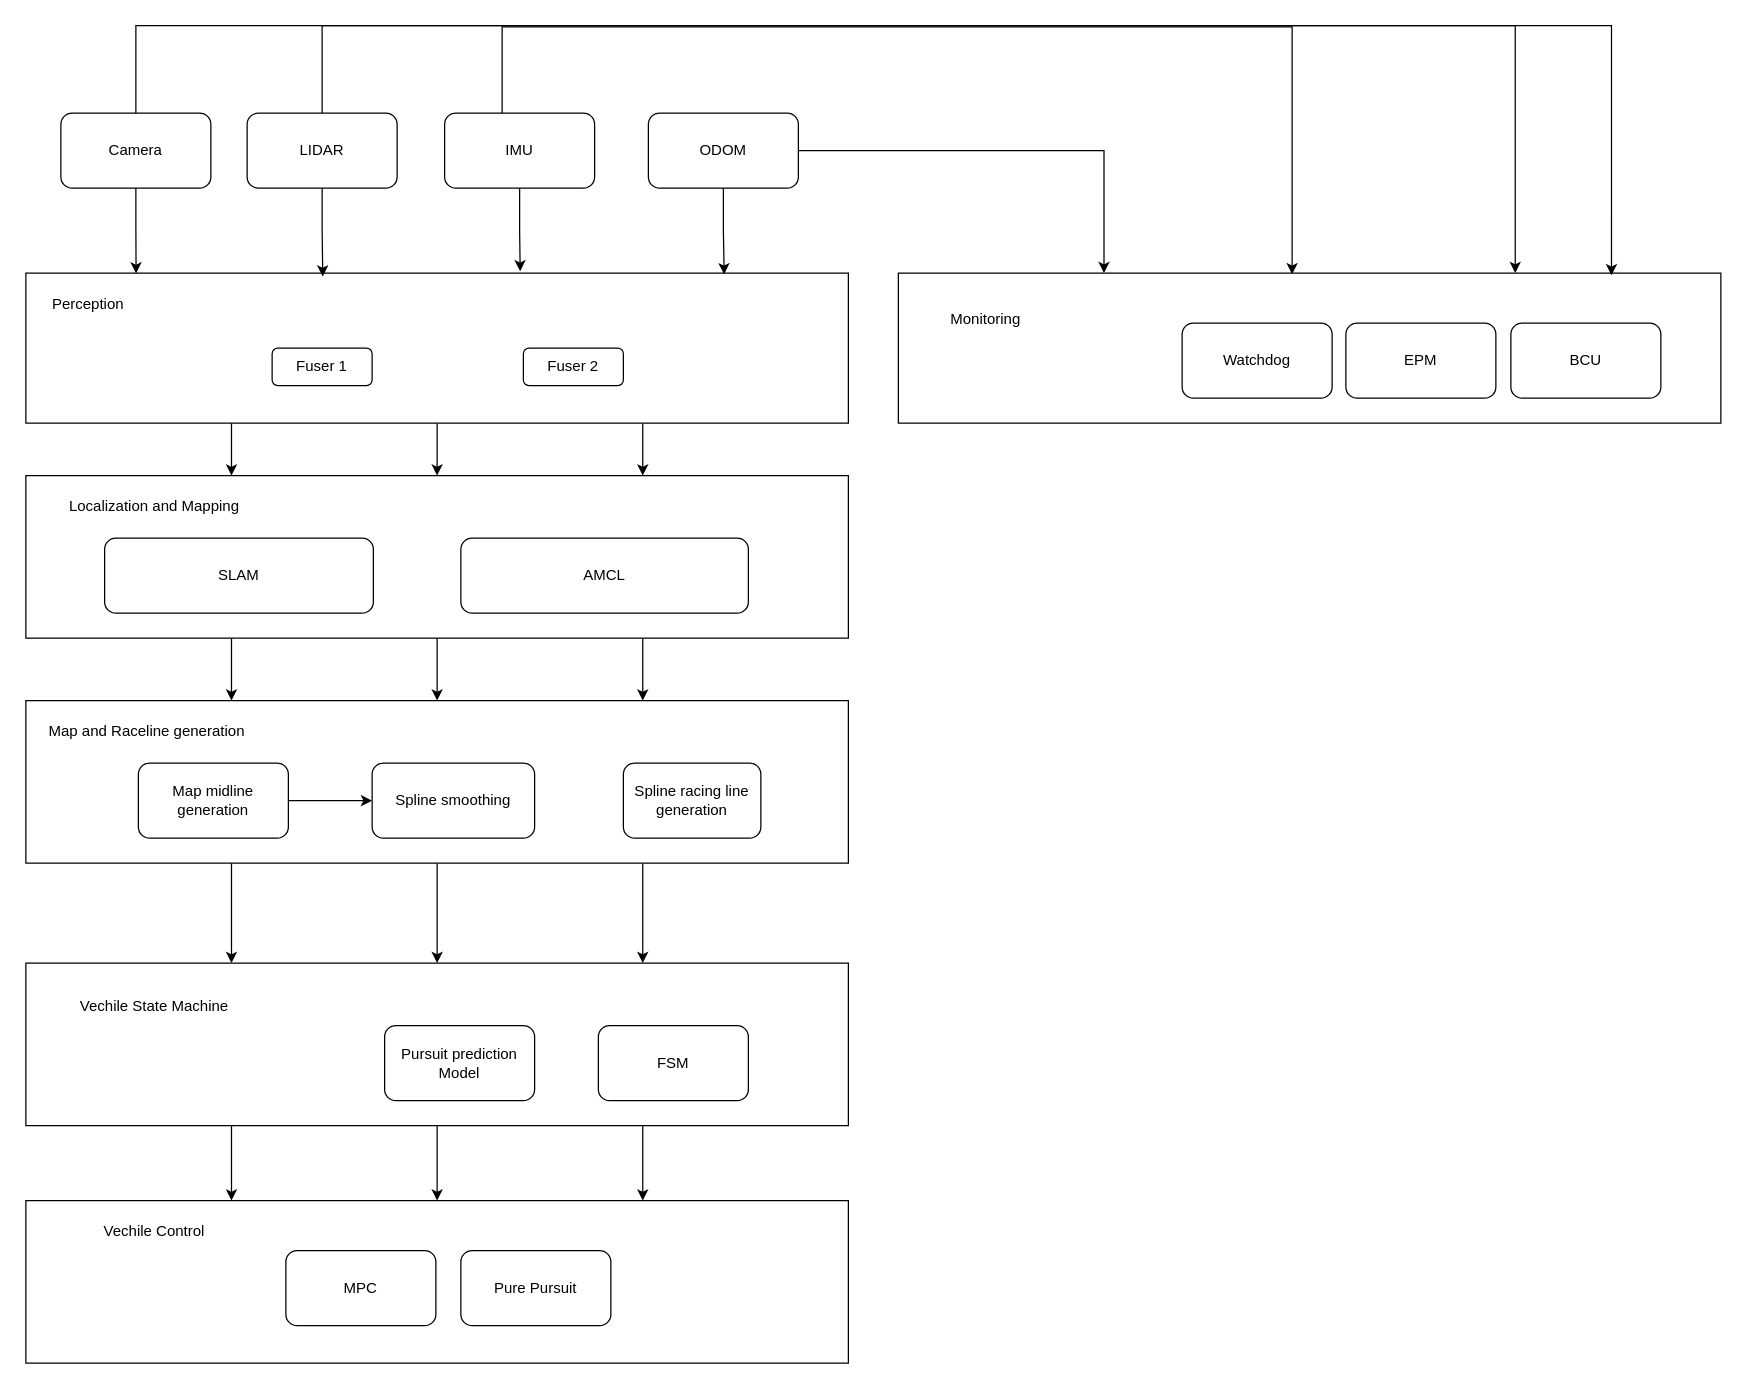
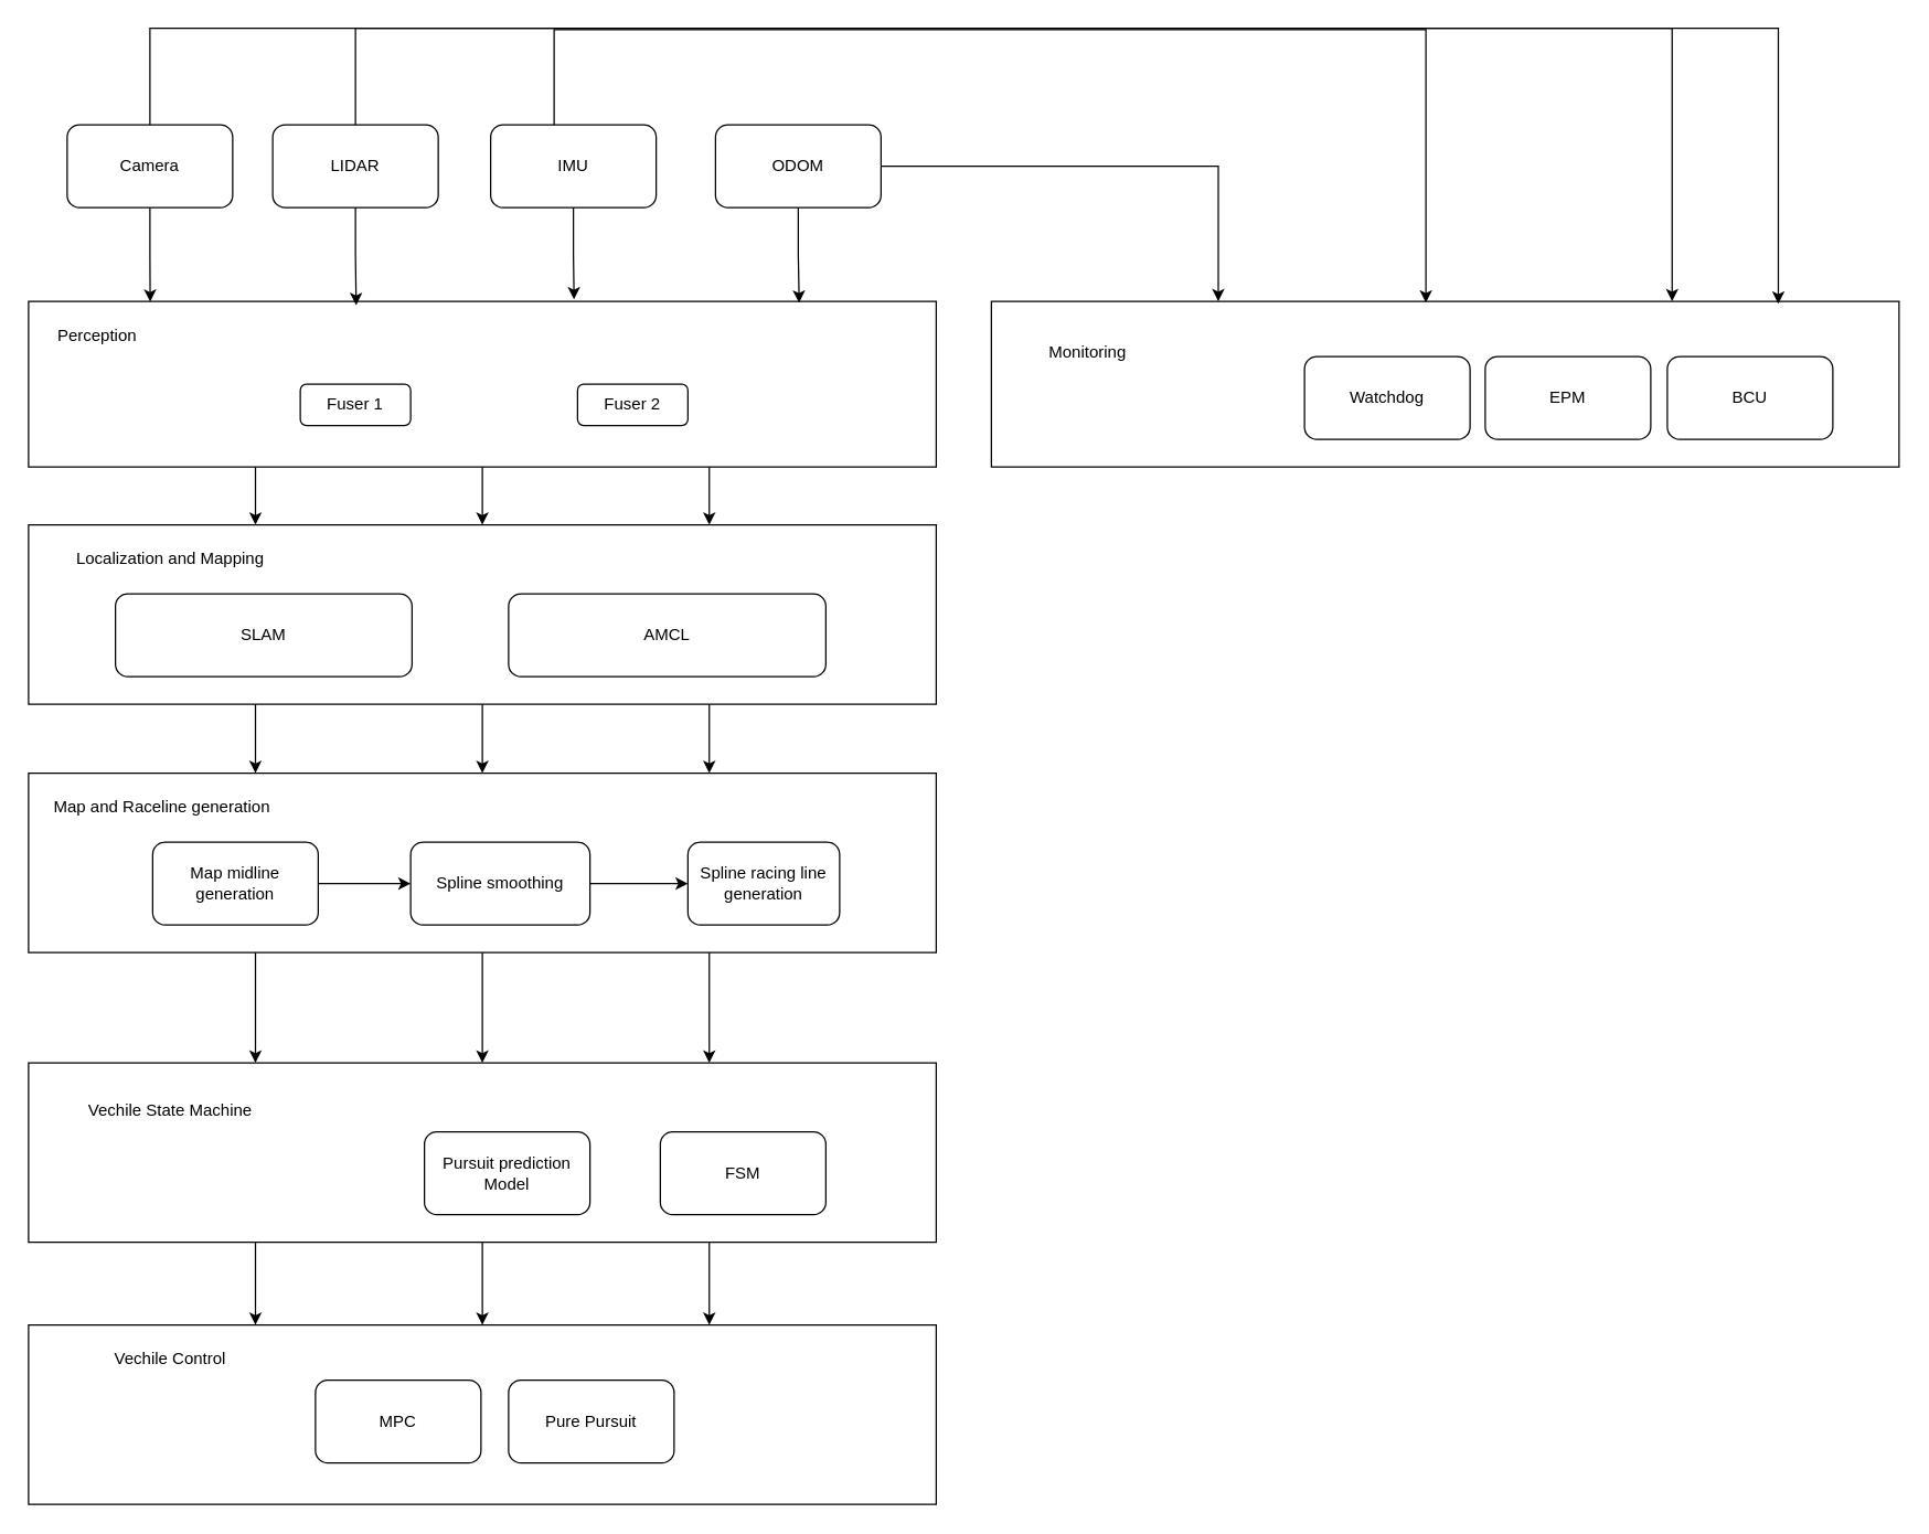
  <mxCell id="0" />
  <mxCell id="1" parent="0" />
  <mxCell id="2" style="edgeStyle=orthogonalEdgeStyle;rounded=0;orthogonalLoop=1;jettySize=auto;html=1;exitX=0.25;exitY=1;exitDx=0;exitDy=0;entryX=0.25;entryY=0;entryDx=0;entryDy=0;" parent="1" source="5" target="17" edge="1"><mxGeometry relative="1" as="geometry" /></mxCell>
  <mxCell id="3" style="edgeStyle=orthogonalEdgeStyle;rounded=0;orthogonalLoop=1;jettySize=auto;html=1;exitX=0.5;exitY=1;exitDx=0;exitDy=0;entryX=0.5;entryY=0;entryDx=0;entryDy=0;" parent="1" source="5" target="17" edge="1"><mxGeometry relative="1" as="geometry" /></mxCell>
  <mxCell id="4" style="edgeStyle=orthogonalEdgeStyle;rounded=0;orthogonalLoop=1;jettySize=auto;html=1;exitX=0.75;exitY=1;exitDx=0;exitDy=0;entryX=0.75;entryY=0;entryDx=0;entryDy=0;" parent="1" source="5" target="17" edge="1"><mxGeometry relative="1" as="geometry" /></mxCell>
  <mxCell id="5" value="" style="rounded=0;whiteSpace=wrap;html=1;" parent="1" vertex="1"><mxGeometry x="20" y="218" width="658" height="120" as="geometry" /></mxCell>
  <mxCell id="6" value="Perception" style="text;strokeColor=none;align=center;fillColor=none;html=1;verticalAlign=middle;whiteSpace=wrap;rounded=0;" parent="1" vertex="1"><mxGeometry x="30" y="228" width="80" height="30" as="geometry" /></mxCell>
  <mxCell id="7" value="Camera" style="rounded=1;whiteSpace=wrap;html=1;" parent="1" vertex="1"><mxGeometry x="48" y="90" width="120" height="60" as="geometry" /></mxCell>
  <mxCell id="8" style="edgeStyle=orthogonalEdgeStyle;rounded=0;orthogonalLoop=1;jettySize=auto;html=1;entryX=0.75;entryY=0;entryDx=0;entryDy=0;" edge="1" parent="1" source="9" target="48"><mxGeometry relative="1" as="geometry"><Array as="points"><mxPoint x="257" y="20" /><mxPoint x="1212" y="20" /></Array></mxGeometry></mxCell>
  <mxCell id="9" value="LIDAR" style="rounded=1;whiteSpace=wrap;html=1;" parent="1" vertex="1"><mxGeometry x="197" y="90" width="120" height="60" as="geometry" /></mxCell>
  <mxCell id="10" style="edgeStyle=orthogonalEdgeStyle;rounded=0;orthogonalLoop=1;jettySize=auto;html=1;entryX=0.5;entryY=0;entryDx=0;entryDy=0;" edge="1" parent="1"><mxGeometry relative="1" as="geometry"><mxPoint x="1033" y="218.96" as="targetPoint" /><mxPoint x="401" y="90.96" as="sourcePoint" /><Array as="points"><mxPoint x="401" y="21" /><mxPoint x="1033" y="21" /></Array></mxGeometry></mxCell>
  <mxCell id="11" value="IMU" style="rounded=1;whiteSpace=wrap;html=1;" parent="1" vertex="1"><mxGeometry x="355" y="90" width="120" height="60" as="geometry" /></mxCell>
  <mxCell id="12" value="Fuser 1" style="rounded=1;whiteSpace=wrap;html=1;" parent="1" vertex="1"><mxGeometry x="217" y="278" width="80" height="30" as="geometry" /></mxCell>
  <mxCell id="13" value="Fuser 2" style="rounded=1;whiteSpace=wrap;html=1;" parent="1" vertex="1"><mxGeometry x="418" y="278" width="80" height="30" as="geometry" /></mxCell>
  <mxCell id="14" style="edgeStyle=orthogonalEdgeStyle;rounded=0;orthogonalLoop=1;jettySize=auto;html=1;exitX=0.25;exitY=1;exitDx=0;exitDy=0;entryX=0.25;entryY=0;entryDx=0;entryDy=0;" parent="1" source="17" target="30" edge="1"><mxGeometry relative="1" as="geometry" /></mxCell>
  <mxCell id="15" value="" style="edgeStyle=orthogonalEdgeStyle;rounded=0;orthogonalLoop=1;jettySize=auto;html=1;" parent="1" source="17" target="30" edge="1"><mxGeometry relative="1" as="geometry" /></mxCell>
  <mxCell id="16" style="edgeStyle=orthogonalEdgeStyle;rounded=0;orthogonalLoop=1;jettySize=auto;html=1;exitX=0.75;exitY=1;exitDx=0;exitDy=0;entryX=0.75;entryY=0;entryDx=0;entryDy=0;" parent="1" source="17" target="30" edge="1"><mxGeometry relative="1" as="geometry" /></mxCell>
  <mxCell id="17" value="" style="rounded=0;whiteSpace=wrap;html=1;" parent="1" vertex="1"><mxGeometry x="20" y="380" width="658" height="130" as="geometry" /></mxCell>
  <mxCell id="18" value="Localization and Mapping" style="text;strokeColor=none;align=center;fillColor=none;html=1;verticalAlign=middle;whiteSpace=wrap;rounded=0;" parent="1" vertex="1"><mxGeometry x="38" y="390" width="170" height="30" as="geometry" /></mxCell>
  <mxCell id="19" style="edgeStyle=orthogonalEdgeStyle;rounded=0;orthogonalLoop=1;jettySize=auto;html=1;entryX=0.134;entryY=0.002;entryDx=0;entryDy=0;entryPerimeter=0;" parent="1" source="7" target="5" edge="1"><mxGeometry relative="1" as="geometry" /></mxCell>
  <mxCell id="20" style="edgeStyle=orthogonalEdgeStyle;rounded=0;orthogonalLoop=1;jettySize=auto;html=1;entryX=0.361;entryY=0.023;entryDx=0;entryDy=0;entryPerimeter=0;" parent="1" source="9" target="5" edge="1"><mxGeometry relative="1" as="geometry" /></mxCell>
  <mxCell id="21" style="edgeStyle=orthogonalEdgeStyle;rounded=0;orthogonalLoop=1;jettySize=auto;html=1;entryX=0.601;entryY=-0.012;entryDx=0;entryDy=0;entryPerimeter=0;" parent="1" source="11" target="5" edge="1"><mxGeometry relative="1" as="geometry" /></mxCell>
  <mxCell id="22" style="edgeStyle=orthogonalEdgeStyle;rounded=0;orthogonalLoop=1;jettySize=auto;html=1;entryX=0.25;entryY=0;entryDx=0;entryDy=0;" edge="1" parent="1" source="23" target="48"><mxGeometry relative="1" as="geometry" /></mxCell>
  <mxCell id="23" value="ODOM" style="rounded=1;whiteSpace=wrap;html=1;" parent="1" vertex="1"><mxGeometry x="518" y="90" width="120" height="60" as="geometry" /></mxCell>
  <mxCell id="24" style="edgeStyle=orthogonalEdgeStyle;rounded=0;orthogonalLoop=1;jettySize=auto;html=1;entryX=0.849;entryY=0.008;entryDx=0;entryDy=0;entryPerimeter=0;" parent="1" source="23" target="5" edge="1"><mxGeometry relative="1" as="geometry" /></mxCell>
  <mxCell id="25" value="SLAM" style="rounded=1;whiteSpace=wrap;html=1;" parent="1" vertex="1"><mxGeometry x="83" y="430" width="215" height="60" as="geometry" /></mxCell>
  <mxCell id="26" value="AMCL" style="rounded=1;whiteSpace=wrap;html=1;" parent="1" vertex="1"><mxGeometry x="368" y="430" width="230" height="60" as="geometry" /></mxCell>
  <mxCell id="27" style="edgeStyle=orthogonalEdgeStyle;rounded=0;orthogonalLoop=1;jettySize=auto;html=1;exitX=0.25;exitY=1;exitDx=0;exitDy=0;entryX=0.25;entryY=0;entryDx=0;entryDy=0;" edge="1" parent="1" source="30" target="40"><mxGeometry relative="1" as="geometry" /></mxCell>
  <mxCell id="28" style="edgeStyle=orthogonalEdgeStyle;rounded=0;orthogonalLoop=1;jettySize=auto;html=1;exitX=0.5;exitY=1;exitDx=0;exitDy=0;entryX=0.5;entryY=0;entryDx=0;entryDy=0;" edge="1" parent="1" source="30" target="40"><mxGeometry relative="1" as="geometry" /></mxCell>
  <mxCell id="29" style="edgeStyle=orthogonalEdgeStyle;rounded=0;orthogonalLoop=1;jettySize=auto;html=1;exitX=0.75;exitY=1;exitDx=0;exitDy=0;entryX=0.75;entryY=0;entryDx=0;entryDy=0;" edge="1" parent="1" source="30" target="40"><mxGeometry relative="1" as="geometry" /></mxCell>
  <mxCell id="30" value="" style="rounded=0;whiteSpace=wrap;html=1;" parent="1" vertex="1"><mxGeometry x="20" y="560" width="658" height="130" as="geometry" /></mxCell>
  <mxCell id="31" value="Map and Raceline generation" style="text;html=1;align=center;verticalAlign=middle;whiteSpace=wrap;rounded=0;" parent="1" vertex="1"><mxGeometry x="37" y="570" width="160" height="30" as="geometry" /></mxCell>
  <mxCell id="32" style="edgeStyle=orthogonalEdgeStyle;rounded=0;orthogonalLoop=1;jettySize=auto;html=1;exitX=1;exitY=0.5;exitDx=0;exitDy=0;entryX=0;entryY=0.5;entryDx=0;entryDy=0;" parent="1" source="33" target="35" edge="1"><mxGeometry relative="1" as="geometry" /></mxCell>
  <mxCell id="33" value="Map midline generation" style="rounded=1;whiteSpace=wrap;html=1;" parent="1" vertex="1"><mxGeometry x="110" y="610" width="120" height="60" as="geometry" /></mxCell>
+ <mxCell id="34" value="" style="edgeStyle=orthogonalEdgeStyle;rounded=0;orthogonalLoop=1;jettySize=auto;html=1;" parent="1" source="35" target="36" edge="1"><mxGeometry relative="1" as="geometry" /></mxCell>
  <mxCell id="35" value="Spline smoothing" style="rounded=1;whiteSpace=wrap;html=1;" parent="1" vertex="1"><mxGeometry x="297" y="610" width="130" height="60" as="geometry" /></mxCell>
  <mxCell id="36" value="Spline racing line generation" style="rounded=1;whiteSpace=wrap;html=1;" parent="1" vertex="1"><mxGeometry x="498" y="610" width="110" height="60" as="geometry" /></mxCell>
  <mxCell id="37" style="edgeStyle=orthogonalEdgeStyle;rounded=0;orthogonalLoop=1;jettySize=auto;html=1;exitX=0.25;exitY=1;exitDx=0;exitDy=0;entryX=0.25;entryY=0;entryDx=0;entryDy=0;" edge="1" parent="1" source="40" target="44"><mxGeometry relative="1" as="geometry" /></mxCell>
  <mxCell id="38" style="edgeStyle=orthogonalEdgeStyle;rounded=0;orthogonalLoop=1;jettySize=auto;html=1;exitX=0.5;exitY=1;exitDx=0;exitDy=0;entryX=0.5;entryY=0;entryDx=0;entryDy=0;" edge="1" parent="1" source="40" target="44"><mxGeometry relative="1" as="geometry" /></mxCell>
  <mxCell id="39" style="edgeStyle=orthogonalEdgeStyle;rounded=0;orthogonalLoop=1;jettySize=auto;html=1;exitX=0.75;exitY=1;exitDx=0;exitDy=0;entryX=0.75;entryY=0;entryDx=0;entryDy=0;" edge="1" parent="1" source="40" target="44"><mxGeometry relative="1" as="geometry" /></mxCell>
  <mxCell id="40" value="" style="rounded=0;whiteSpace=wrap;html=1;" parent="1" vertex="1"><mxGeometry x="20" y="770" width="658" height="130" as="geometry" /></mxCell>
  <mxCell id="41" value="Vechile State Machine" style="text;html=1;align=center;verticalAlign=middle;whiteSpace=wrap;rounded=0;" parent="1" vertex="1"><mxGeometry x="43" y="790" width="160" height="30" as="geometry" /></mxCell>
  <mxCell id="42" value="FSM" style="rounded=1;whiteSpace=wrap;html=1;" vertex="1" parent="1"><mxGeometry x="478" y="820" width="120" height="60" as="geometry" /></mxCell>
  <mxCell id="43" value="&lt;div&gt;Pursuit prediction&lt;/div&gt;&lt;div&gt;Model&lt;/div&gt;" style="rounded=1;whiteSpace=wrap;html=1;" vertex="1" parent="1"><mxGeometry x="307" y="820" width="120" height="60" as="geometry" /></mxCell>
  <mxCell id="44" value="" style="rounded=0;whiteSpace=wrap;html=1;" vertex="1" parent="1"><mxGeometry x="20" y="960" width="658" height="130" as="geometry" /></mxCell>
  <mxCell id="45" value="Vechile Control" style="text;html=1;align=center;verticalAlign=middle;whiteSpace=wrap;rounded=0;" vertex="1" parent="1"><mxGeometry x="43" y="970" width="160" height="30" as="geometry" /></mxCell>
  <mxCell id="46" value="MPC" style="rounded=1;whiteSpace=wrap;html=1;" vertex="1" parent="1"><mxGeometry x="228" y="1000" width="120" height="60" as="geometry" /></mxCell>
  <mxCell id="47" value="Pure Pursuit" style="rounded=1;whiteSpace=wrap;html=1;" vertex="1" parent="1"><mxGeometry x="368" y="1000" width="120" height="60" as="geometry" /></mxCell>
  <mxCell id="48" value="" style="rounded=0;whiteSpace=wrap;html=1;" vertex="1" parent="1"><mxGeometry x="718" y="218" width="658" height="120" as="geometry" /></mxCell>
  <mxCell id="49" value="Monitoring" style="text;strokeColor=none;align=center;fillColor=none;html=1;verticalAlign=middle;whiteSpace=wrap;rounded=0;" vertex="1" parent="1"><mxGeometry x="748" y="240" width="80" height="30" as="geometry" /></mxCell>
  <mxCell id="50" style="edgeStyle=orthogonalEdgeStyle;rounded=0;orthogonalLoop=1;jettySize=auto;html=1;entryX=0.867;entryY=0.015;entryDx=0;entryDy=0;entryPerimeter=0;" edge="1" parent="1" source="7" target="48"><mxGeometry relative="1" as="geometry"><Array as="points"><mxPoint x="108" y="20" /><mxPoint x="1288" y="20" /></Array></mxGeometry></mxCell>
  <mxCell id="51" value="Watchdog" style="rounded=1;whiteSpace=wrap;html=1;" vertex="1" parent="1"><mxGeometry x="945" y="258" width="120" height="60" as="geometry" /></mxCell>
  <mxCell id="52" value="EPM" style="rounded=1;whiteSpace=wrap;html=1;" vertex="1" parent="1"><mxGeometry x="1076" y="258" width="120" height="60" as="geometry" /></mxCell>
  <mxCell id="53" value="BCU" style="rounded=1;whiteSpace=wrap;html=1;" vertex="1" parent="1"><mxGeometry x="1208" y="258" width="120" height="60" as="geometry" /></mxCell>
